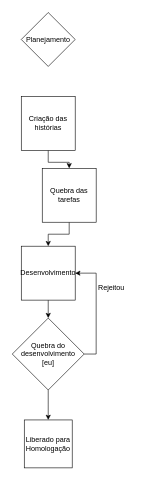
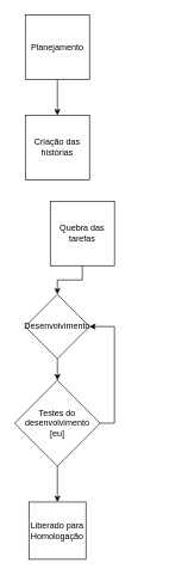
  <mxCell id="0" />
  <mxCell id="1" parent="0" />
- <mxCell id="3" value="Planejamento" style="rhombus;whiteSpace=wrap;html=1;aspect=fixed;" vertex="1" parent="1"><mxGeometry x="35" y="20" width="90" height="90" as="geometry" /></mxCell>
- <mxCell id="4" style="edgeStyle=orthogonalEdgeStyle;rounded=0;orthogonalLoop=1;jettySize=auto;html=1;exitX=0.5;exitY=1;exitDx=0;exitDy=0;entryX=0.5;entryY=0;entryDx=0;entryDy=0;" edge="1" parent="1" source="5" target="7"><mxGeometry relative="1" as="geometry" /></mxCell>
+ <mxCell id="2" style="edgeStyle=orthogonalEdgeStyle;rounded=0;orthogonalLoop=1;jettySize=auto;html=1;entryX=0.5;entryY=0;entryDx=0;entryDy=0;" edge="1" parent="1" source="3" target="5"><mxGeometry relative="1" as="geometry" /></mxCell>
+ <mxCell id="3" value="Planejamento" style="whiteSpace=wrap;html=1;aspect=fixed;" vertex="1" parent="1"><mxGeometry x="35" y="20" width="90" height="90" as="geometry" /></mxCell>
  <mxCell id="5" value="Criação das histórias" style="whiteSpace=wrap;html=1;aspect=fixed;" vertex="1" parent="1"><mxGeometry x="35" y="160" width="90" height="90" as="geometry" /></mxCell>
  <mxCell id="6" style="edgeStyle=orthogonalEdgeStyle;rounded=0;orthogonalLoop=1;jettySize=auto;html=1;exitX=0.5;exitY=1;exitDx=0;exitDy=0;entryX=0.5;entryY=0;entryDx=0;entryDy=0;" edge="1" parent="1" source="7" target="9"><mxGeometry relative="1" as="geometry" /></mxCell>
  <mxCell id="7" value="Quebra das tarefas" style="whiteSpace=wrap;html=1;aspect=fixed;" vertex="1" parent="1"><mxGeometry x="70" y="280" width="90" height="90" as="geometry" /></mxCell>
  <mxCell id="8" style="edgeStyle=orthogonalEdgeStyle;rounded=0;orthogonalLoop=1;jettySize=auto;html=1;exitX=0.5;exitY=1;exitDx=0;exitDy=0;entryX=0.5;entryY=0;entryDx=0;entryDy=0;" edge="1" parent="1" source="9" target="12"><mxGeometry relative="1" as="geometry" /></mxCell>
- <mxCell id="9" value="Desenvolvimento" style="whiteSpace=wrap;html=1;aspect=fixed;" vertex="1" parent="1"><mxGeometry x="35" y="410" width="90" height="90" as="geometry" /></mxCell>
+ <mxCell id="9" value="Desenvolvimento" style="rhombus;whiteSpace=wrap;html=1;aspect=fixed;" vertex="1" parent="1"><mxGeometry x="35" y="410" width="90" height="90" as="geometry" /></mxCell>
  <mxCell id="10" style="edgeStyle=orthogonalEdgeStyle;rounded=0;orthogonalLoop=1;jettySize=auto;html=1;exitX=1;exitY=0.5;exitDx=0;exitDy=0;entryX=1;entryY=0.5;entryDx=0;entryDy=0;" edge="1" parent="1" source="12" target="9"><mxGeometry relative="1" as="geometry" /></mxCell>
  <mxCell id="11" style="edgeStyle=orthogonalEdgeStyle;rounded=0;orthogonalLoop=1;jettySize=auto;html=1;exitX=0.5;exitY=1;exitDx=0;exitDy=0;" edge="1" parent="1" source="12"><mxGeometry relative="1" as="geometry"><mxPoint x="80" y="700" as="targetPoint" /></mxGeometry></mxCell>
- <mxCell id="12" value="&lt;span&gt;Quebra do desenvolvimento&lt;/span&gt;&lt;br&gt;&lt;span&gt;[eu]&lt;/span&gt;" style="rhombus;whiteSpace=wrap;html=1;" vertex="1" parent="1"><mxGeometry x="20" y="530" width="120" height="120" as="geometry" /></mxCell>
- <mxCell id="13" value="Rejeitou" style="text;html=1;align=center;verticalAlign=middle;resizable=0;points=[];autosize=1;strokeColor=none;" vertex="1" parent="1"><mxGeometry x="155" y="470" width="60" height="20" as="geometry" /></mxCell>
+ <mxCell id="12" value="&lt;span&gt;Testes do desenvolvimento&lt;/span&gt;&lt;br&gt;&lt;span&gt;[eu]&lt;/span&gt;" style="rhombus;whiteSpace=wrap;html=1;" vertex="1" parent="1"><mxGeometry x="20" y="530" width="120" height="120" as="geometry" /></mxCell>
  <mxCell id="14" value="Liberado para Homologação" style="whiteSpace=wrap;html=1;aspect=fixed;" vertex="1" parent="1"><mxGeometry x="40" y="700" width="80" height="80" as="geometry" /></mxCell>
